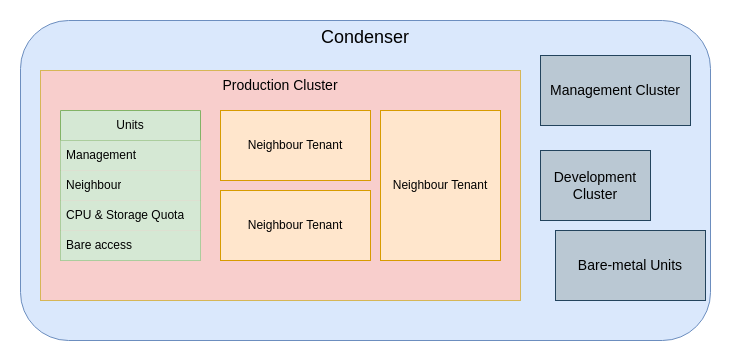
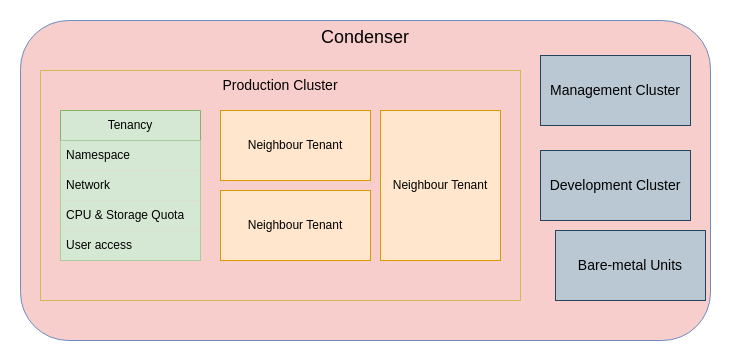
  <mxCell id="0" />
  <mxCell id="1" parent="0" />
- <mxCell id="2" value="Condenser" style="rounded=1;whiteSpace=wrap;html=1;verticalAlign=top;fontSize=18;fillColor=#dae8fc;strokeColor=#6c8ebf;" parent="1" vertex="1"><mxGeometry x="20" y="20" width="690" height="320" as="geometry" /></mxCell>
+ <mxCell id="2" value="Condenser" style="rounded=1;whiteSpace=wrap;html=1;verticalAlign=top;fontSize=18;fillColor=#f8cecc;strokeColor=#6c8ebf;" parent="1" vertex="1"><mxGeometry x="20" y="20" width="690" height="320" as="geometry" /></mxCell>
  <mxCell id="3" value="Production Cluster" style="rounded=0;whiteSpace=wrap;html=1;verticalAlign=top;fontSize=14;fillColor=#f8cecc;strokeColor=#d6b656;" parent="1" vertex="1"><mxGeometry x="40" y="70" width="480" height="230" as="geometry" /></mxCell>
  <mxCell id="4" value="Management Cluster" style="rounded=0;whiteSpace=wrap;html=1;verticalAlign=middle;fontSize=14;fillColor=#bac8d3;strokeColor=#23445d;" parent="1" vertex="1"><mxGeometry x="540" y="55" width="150" height="70" as="geometry" /></mxCell>
- <mxCell id="5" value="Development Cluster" style="rounded=0;whiteSpace=wrap;html=1;verticalAlign=middle;fontSize=14;fillColor=#bac8d3;strokeColor=#23445d;" parent="1" vertex="1"><mxGeometry x="540" y="150" width="110" height="70" as="geometry" /></mxCell>
+ <mxCell id="5" value="Development Cluster" style="rounded=0;whiteSpace=wrap;html=1;verticalAlign=middle;fontSize=14;fillColor=#bac8d3;strokeColor=#23445d;" parent="1" vertex="1"><mxGeometry x="540" y="150" width="150" height="70" as="geometry" /></mxCell>
  <mxCell id="6" value="Bare-metal Units" style="rounded=0;whiteSpace=wrap;html=1;verticalAlign=middle;fontSize=14;fillColor=#bac8d3;strokeColor=#23445d;" parent="1" vertex="1"><mxGeometry x="555" y="230" width="150" height="70" as="geometry" /></mxCell>
- <mxCell id="7" value="Units" style="swimlane;fontStyle=0;childLayout=stackLayout;horizontal=1;startSize=30;horizontalStack=0;resizeParent=1;resizeParentMax=0;resizeLast=0;collapsible=1;marginBottom=0;whiteSpace=wrap;html=1;fillColor=#d5e8d4;strokeColor=#82b366;" parent="1" vertex="1"><mxGeometry x="60" y="110" width="140" height="150" as="geometry" /></mxCell>
- <mxCell id="8" value="Management" style="text;strokeColor=none;fillColor=#d5e8d4;align=left;verticalAlign=middle;spacingLeft=4;spacingRight=4;overflow=hidden;points=[[0,0.5],[1,0.5]];portConstraint=eastwest;rotatable=0;whiteSpace=wrap;html=1;" parent="7" vertex="1"><mxGeometry y="30" width="140" height="30" as="geometry" /></mxCell>
- <mxCell id="9" value="Neighbour" style="text;strokeColor=none;fillColor=#d5e8d4;align=left;verticalAlign=middle;spacingLeft=4;spacingRight=4;overflow=hidden;points=[[0,0.5],[1,0.5]];portConstraint=eastwest;rotatable=0;whiteSpace=wrap;html=1;" parent="7" vertex="1"><mxGeometry y="60" width="140" height="30" as="geometry" /></mxCell>
+ <mxCell id="7" value="Tenancy" style="swimlane;fontStyle=0;childLayout=stackLayout;horizontal=1;startSize=30;horizontalStack=0;resizeParent=1;resizeParentMax=0;resizeLast=0;collapsible=1;marginBottom=0;whiteSpace=wrap;html=1;fillColor=#d5e8d4;strokeColor=#82b366;" parent="1" vertex="1"><mxGeometry x="60" y="110" width="140" height="150" as="geometry" /></mxCell>
+ <mxCell id="8" value="Namespace" style="text;strokeColor=none;fillColor=#d5e8d4;align=left;verticalAlign=middle;spacingLeft=4;spacingRight=4;overflow=hidden;points=[[0,0.5],[1,0.5]];portConstraint=eastwest;rotatable=0;whiteSpace=wrap;html=1;" parent="7" vertex="1"><mxGeometry y="30" width="140" height="30" as="geometry" /></mxCell>
+ <mxCell id="9" value="Network" style="text;strokeColor=none;fillColor=#d5e8d4;align=left;verticalAlign=middle;spacingLeft=4;spacingRight=4;overflow=hidden;points=[[0,0.5],[1,0.5]];portConstraint=eastwest;rotatable=0;whiteSpace=wrap;html=1;" parent="7" vertex="1"><mxGeometry y="60" width="140" height="30" as="geometry" /></mxCell>
  <mxCell id="10" value="CPU &amp;amp; Storage Quota" style="text;strokeColor=none;fillColor=#d5e8d4;align=left;verticalAlign=middle;spacingLeft=4;spacingRight=4;overflow=hidden;points=[[0,0.5],[1,0.5]];portConstraint=eastwest;rotatable=0;whiteSpace=wrap;html=1;" parent="7" vertex="1"><mxGeometry y="90" width="140" height="30" as="geometry" /></mxCell>
- <mxCell id="11" value="Bare access" style="text;strokeColor=none;fillColor=#d5e8d4;align=left;verticalAlign=middle;spacingLeft=4;spacingRight=4;overflow=hidden;points=[[0,0.5],[1,0.5]];portConstraint=eastwest;rotatable=0;whiteSpace=wrap;html=1;" parent="7" vertex="1"><mxGeometry y="120" width="140" height="30" as="geometry" /></mxCell>
+ <mxCell id="11" value="User access" style="text;strokeColor=none;fillColor=#d5e8d4;align=left;verticalAlign=middle;spacingLeft=4;spacingRight=4;overflow=hidden;points=[[0,0.5],[1,0.5]];portConstraint=eastwest;rotatable=0;whiteSpace=wrap;html=1;" parent="7" vertex="1"><mxGeometry y="120" width="140" height="30" as="geometry" /></mxCell>
  <mxCell id="12" value="Neighbour Tenant" style="rounded=0;whiteSpace=wrap;html=1;verticalAlign=middle;fontSize=12;fillColor=#ffe6cc;strokeColor=#d79b00;" parent="1" vertex="1"><mxGeometry x="220" y="110" width="150" height="70" as="geometry" /></mxCell>
  <mxCell id="13" value="Neighbour Tenant" style="rounded=0;whiteSpace=wrap;html=1;verticalAlign=middle;fontSize=12;fillColor=#ffe6cc;strokeColor=#d79b00;" parent="1" vertex="1"><mxGeometry x="220" y="190" width="150" height="70" as="geometry" /></mxCell>
  <mxCell id="14" value="Neighbour Tenant" style="rounded=0;whiteSpace=wrap;html=1;verticalAlign=middle;fontSize=12;fillColor=#ffe6cc;strokeColor=#d79b00;" parent="1" vertex="1"><mxGeometry x="380" y="110" width="120" height="150" as="geometry" /></mxCell>
